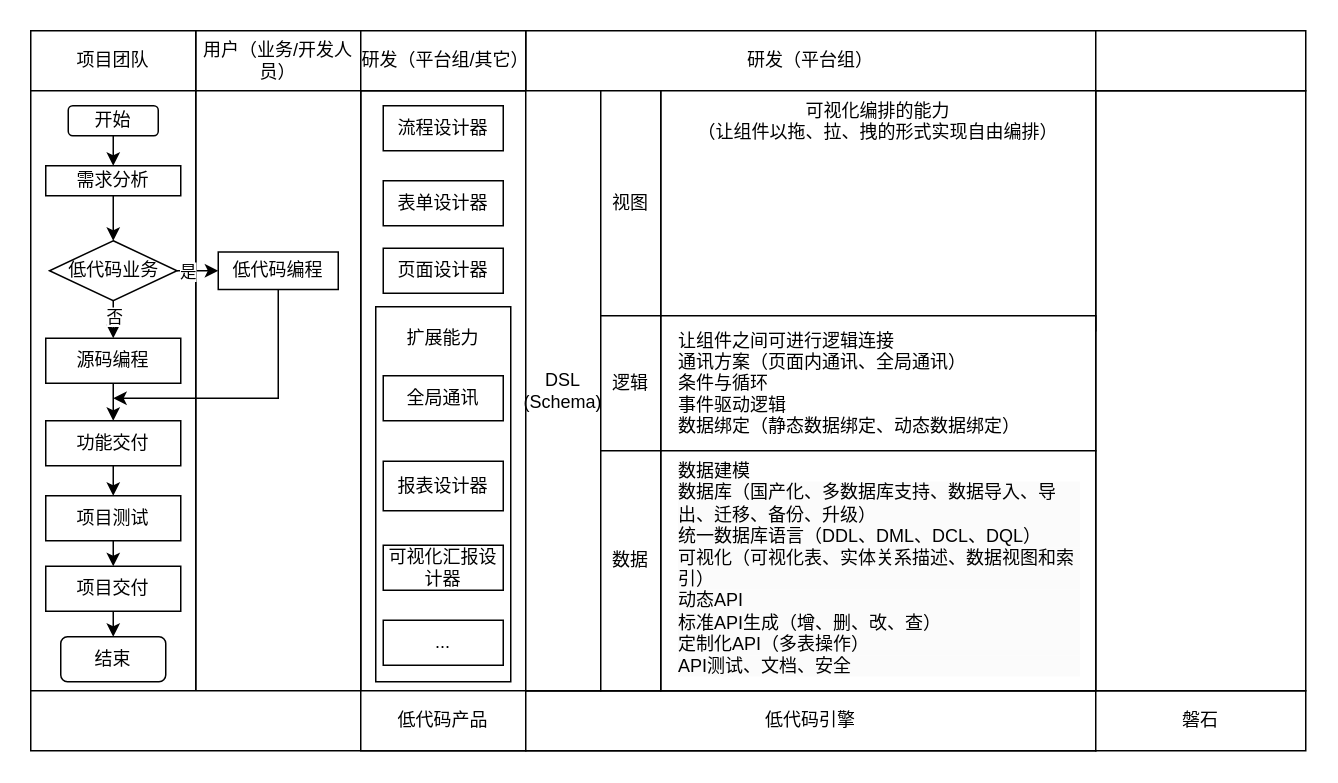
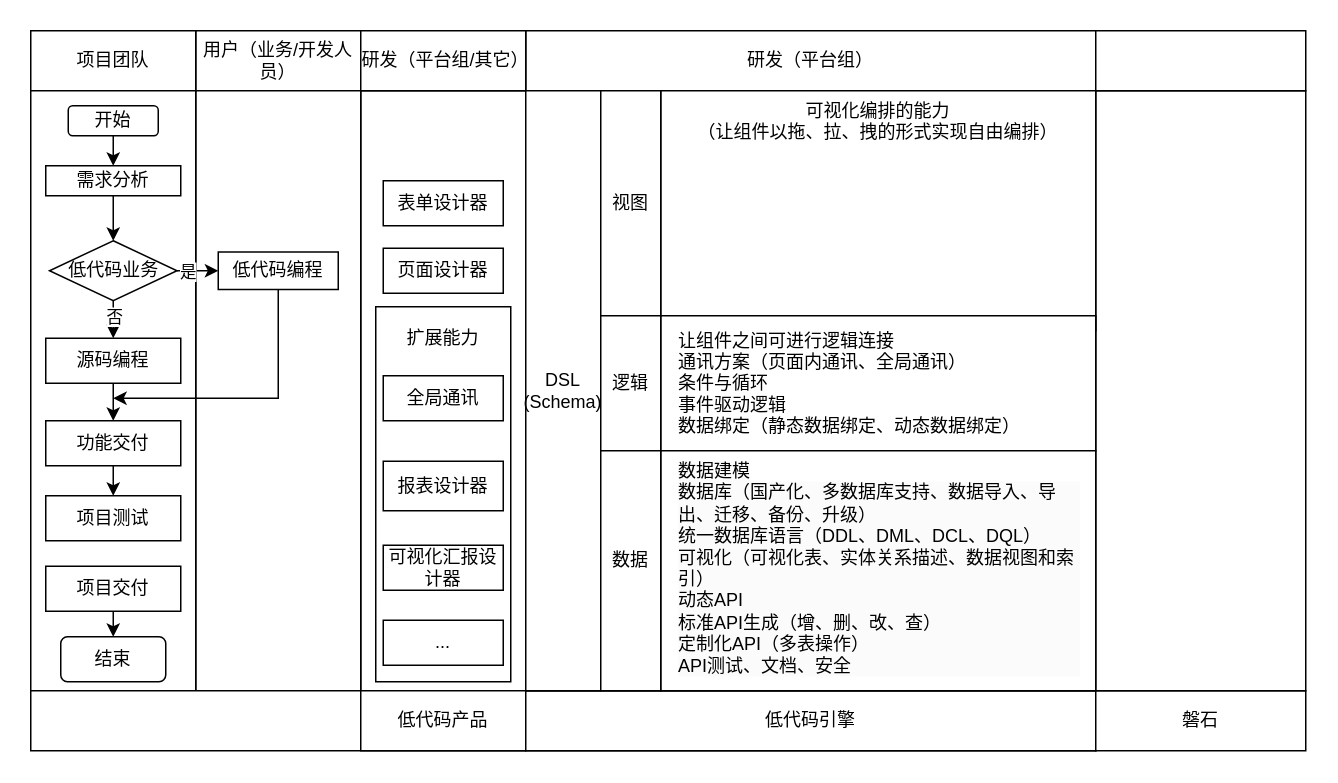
  <mxCell id="0" />
  <mxCell id="1" parent="0" />
  <mxCell id="2" value="" style="rounded=0;whiteSpace=wrap;html=1;fillColor=none;" vertex="1" parent="1"><mxGeometry x="240" y="60" width="110" height="400" as="geometry" /></mxCell>
  <mxCell id="3" value="" style="rounded=0;whiteSpace=wrap;html=1;fillColor=none;" vertex="1" parent="1"><mxGeometry x="250" y="204" width="90" height="250" as="geometry" /></mxCell>
  <mxCell id="4" value="研发（平台组）" style="rounded=0;whiteSpace=wrap;html=1;align=center;" vertex="1" parent="1"><mxGeometry x="350" y="20" width="380" height="40" as="geometry" /></mxCell>
  <mxCell id="5" value="用户（业务/开发人员）" style="rounded=0;whiteSpace=wrap;html=1;" vertex="1" parent="1"><mxGeometry x="130" y="20" width="110" height="40" as="geometry" /></mxCell>
  <mxCell id="6" value="研发（平台组/其它）" style="rounded=0;whiteSpace=wrap;html=1;" vertex="1" parent="1"><mxGeometry x="240" y="20" width="110" height="40" as="geometry" /></mxCell>
  <mxCell id="7" value="" style="rounded=0;whiteSpace=wrap;html=1;" vertex="1" parent="1"><mxGeometry x="130" y="60" width="110" height="400" as="geometry" /></mxCell>
  <mxCell id="8" value="项目团队" style="rounded=0;whiteSpace=wrap;html=1;" vertex="1" parent="1"><mxGeometry x="20" y="20" width="110" height="40" as="geometry" /></mxCell>
  <mxCell id="9" value="" style="rounded=0;whiteSpace=wrap;html=1;" vertex="1" parent="1"><mxGeometry x="20" y="60" width="110" height="400" as="geometry" /></mxCell>
  <mxCell id="10" value="开始" style="rounded=1;whiteSpace=wrap;html=1;" vertex="1" parent="1"><mxGeometry x="45" y="70" width="60" height="20" as="geometry" /></mxCell>
  <mxCell id="11" value="低代码业务" style="rhombus;whiteSpace=wrap;html=1;" vertex="1" parent="1"><mxGeometry x="32.5" y="160" width="85" height="40" as="geometry" /></mxCell>
  <mxCell id="12" value="需求分析" style="rounded=0;whiteSpace=wrap;html=1;" vertex="1" parent="1"><mxGeometry x="30" y="110" width="90" height="20" as="geometry" /></mxCell>
  <mxCell id="13" value="结束" style="rounded=1;whiteSpace=wrap;html=1;" vertex="1" parent="1"><mxGeometry x="40" y="424" width="70" height="30" as="geometry" /></mxCell>
  <mxCell id="14" value="项目测试" style="rounded=0;whiteSpace=wrap;html=1;" vertex="1" parent="1"><mxGeometry x="30" y="330" width="90" height="30" as="geometry" /></mxCell>
  <mxCell id="15" value="源码编程" style="rounded=0;whiteSpace=wrap;html=1;" vertex="1" parent="1"><mxGeometry x="30" y="225" width="90" height="30" as="geometry" /></mxCell>
  <mxCell id="16" value="项目交付" style="rounded=0;whiteSpace=wrap;html=1;" vertex="1" parent="1"><mxGeometry x="30" y="377" width="90" height="30" as="geometry" /></mxCell>
  <mxCell id="17" value="" style="endArrow=classic;html=1;rounded=0;exitX=0.5;exitY=1;exitDx=0;exitDy=0;" edge="1" parent="1" source="10" target="12"><mxGeometry width="50" height="50" relative="1" as="geometry"><mxPoint x="270" y="210" as="sourcePoint" /><mxPoint x="320" y="160" as="targetPoint" /></mxGeometry></mxCell>
  <mxCell id="18" value="" style="endArrow=classic;html=1;rounded=0;exitX=0.5;exitY=1;exitDx=0;exitDy=0;entryX=0.5;entryY=0;entryDx=0;entryDy=0;" edge="1" parent="1" source="12" target="11"><mxGeometry width="50" height="50" relative="1" as="geometry"><mxPoint x="74.76" y="150" as="sourcePoint" /><mxPoint x="74.76" y="170" as="targetPoint" /></mxGeometry></mxCell>
  <mxCell id="19" value="" style="endArrow=classic;html=1;rounded=0;exitX=0.5;exitY=1;exitDx=0;exitDy=0;" edge="1" parent="1" source="11" target="15"><mxGeometry width="50" height="50" relative="1" as="geometry"><mxPoint x="85" y="160" as="sourcePoint" /><mxPoint x="85" y="180" as="targetPoint" /></mxGeometry></mxCell>
  <mxCell id="20" value="否" style="edgeLabel;html=1;align=center;verticalAlign=middle;resizable=0;points=[];" vertex="1" connectable="0" parent="19"><mxGeometry x="-0.22" relative="1" as="geometry"><mxPoint as="offset" /></mxGeometry></mxCell>
  <mxCell id="21" value="" style="endArrow=classic;html=1;rounded=0;exitX=0.5;exitY=1;exitDx=0;exitDy=0;entryX=0.5;entryY=0;entryDx=0;entryDy=0;" edge="1" parent="1" source="15" target="24"><mxGeometry width="50" height="50" relative="1" as="geometry"><mxPoint x="85" y="230" as="sourcePoint" /><mxPoint x="85" y="260" as="targetPoint" /></mxGeometry></mxCell>
- <mxCell id="22" value="" style="endArrow=classic;html=1;rounded=0;exitX=0.5;exitY=1;exitDx=0;exitDy=0;entryX=0.5;entryY=0;entryDx=0;entryDy=0;" edge="1" parent="1" source="14" target="16"><mxGeometry width="50" height="50" relative="1" as="geometry"><mxPoint x="85" y="290" as="sourcePoint" /><mxPoint x="85" y="320" as="targetPoint" /></mxGeometry></mxCell>
  <mxCell id="23" value="" style="endArrow=classic;html=1;rounded=0;exitX=0.5;exitY=1;exitDx=0;exitDy=0;entryX=0.5;entryY=0;entryDx=0;entryDy=0;" edge="1" parent="1" source="16" target="13"><mxGeometry width="50" height="50" relative="1" as="geometry"><mxPoint x="85" y="350" as="sourcePoint" /><mxPoint x="85" y="370" as="targetPoint" /></mxGeometry></mxCell>
  <mxCell id="24" value="功能交付" style="rounded=0;whiteSpace=wrap;html=1;" vertex="1" parent="1"><mxGeometry x="30" y="280" width="90" height="30" as="geometry" /></mxCell>
  <mxCell id="25" value="" style="endArrow=classic;html=1;rounded=0;exitX=0.5;exitY=1;exitDx=0;exitDy=0;entryX=0.5;entryY=0;entryDx=0;entryDy=0;" edge="1" parent="1" source="24" target="14"><mxGeometry width="50" height="50" relative="1" as="geometry"><mxPoint x="74.76" y="310" as="sourcePoint" /><mxPoint x="74.76" y="327" as="targetPoint" /></mxGeometry></mxCell>
  <mxCell id="26" value="低代码编程" style="rounded=0;whiteSpace=wrap;html=1;" vertex="1" parent="1"><mxGeometry x="145" y="167.5" width="80" height="25" as="geometry" /></mxCell>
  <mxCell id="27" value="" style="endArrow=classic;html=1;rounded=0;exitX=0.5;exitY=1;exitDx=0;exitDy=0;" edge="1" parent="1" source="26"><mxGeometry width="50" height="50" relative="1" as="geometry"><mxPoint x="185" y="210" as="sourcePoint" /><mxPoint x="75" y="265" as="targetPoint" /><Array as="points"><mxPoint x="185" y="265" /></Array></mxGeometry></mxCell>
  <mxCell id="28" value="" style="endArrow=classic;html=1;rounded=0;entryX=0;entryY=0.5;entryDx=0;entryDy=0;exitX=1;exitY=0.5;exitDx=0;exitDy=0;" edge="1" parent="1" source="11" target="26"><mxGeometry width="50" height="50" relative="1" as="geometry"><mxPoint x="85" y="160" as="sourcePoint" /><mxPoint x="85" y="180" as="targetPoint" /></mxGeometry></mxCell>
  <mxCell id="29" value="是" style="edgeLabel;html=1;align=center;verticalAlign=middle;resizable=0;points=[];" vertex="1" connectable="0" parent="28"><mxGeometry x="-0.455" relative="1" as="geometry"><mxPoint as="offset" /></mxGeometry></mxCell>
- <mxCell id="30" value="流程设计器" style="rounded=0;whiteSpace=wrap;html=1;" vertex="1" parent="1"><mxGeometry x="255" y="70" width="80" height="30" as="geometry" /></mxCell>
  <mxCell id="31" value="表单设计器" style="rounded=0;whiteSpace=wrap;html=1;" vertex="1" parent="1"><mxGeometry x="255" y="120" width="80" height="30" as="geometry" /></mxCell>
  <mxCell id="32" value="页面设计器" style="rounded=0;whiteSpace=wrap;html=1;" vertex="1" parent="1"><mxGeometry x="255" y="165" width="80" height="30" as="geometry" /></mxCell>
  <mxCell id="33" value="报表设计器" style="rounded=0;whiteSpace=wrap;html=1;" vertex="1" parent="1"><mxGeometry x="255" y="307" width="80" height="33" as="geometry" /></mxCell>
  <mxCell id="34" value="全局通讯" style="rounded=0;whiteSpace=wrap;html=1;" vertex="1" parent="1"><mxGeometry x="255" y="250" width="80" height="30" as="geometry" /></mxCell>
  <mxCell id="35" value="可视化汇报设计器" style="rounded=0;whiteSpace=wrap;html=1;" vertex="1" parent="1"><mxGeometry x="255" y="363" width="80" height="30" as="geometry" /></mxCell>
  <mxCell id="36" value="..." style="rounded=0;whiteSpace=wrap;html=1;" vertex="1" parent="1"><mxGeometry x="255" y="413" width="80" height="30" as="geometry" /></mxCell>
  <mxCell id="37" value="" style="rounded=0;whiteSpace=wrap;html=1;" vertex="1" parent="1"><mxGeometry x="20" y="460" width="710" height="40" as="geometry" /></mxCell>
  <mxCell id="38" value="低代码产品" style="rounded=0;whiteSpace=wrap;html=1;" vertex="1" parent="1"><mxGeometry x="240" y="460" width="110" height="40" as="geometry" /></mxCell>
  <mxCell id="39" value="低代码引擎" style="rounded=0;whiteSpace=wrap;html=1;" vertex="1" parent="1"><mxGeometry x="350" y="460" width="380" height="40" as="geometry" /></mxCell>
  <mxCell id="40" value="" style="rounded=0;whiteSpace=wrap;html=1;" vertex="1" parent="1"><mxGeometry x="350" y="60" width="380" height="400" as="geometry" /></mxCell>
  <mxCell id="41" value="磐石" style="rounded=0;whiteSpace=wrap;html=1;" vertex="1" parent="1"><mxGeometry x="730" y="460" width="140" height="40" as="geometry" /></mxCell>
  <mxCell id="42" value="" style="rounded=0;whiteSpace=wrap;html=1;" vertex="1" parent="1"><mxGeometry x="730" y="60" width="140" height="400" as="geometry" /></mxCell>
  <mxCell id="43" value="" style="rounded=0;whiteSpace=wrap;html=1;" vertex="1" parent="1"><mxGeometry x="730" y="20" width="140" height="40" as="geometry" /></mxCell>
  <mxCell id="44" value="DSL&lt;div&gt;(Schema)&lt;/div&gt;" style="rounded=0;whiteSpace=wrap;html=1;" vertex="1" parent="1"><mxGeometry x="350" y="60" width="50" height="400" as="geometry" /></mxCell>
  <mxCell id="45" value="可视化编排的能力&lt;div&gt;（让组件以拖、拉、拽的形式实现自由编排）&lt;br&gt;&lt;div&gt;&lt;br&gt;&lt;div&gt;&lt;div&gt;&lt;div&gt;&lt;div&gt;&lt;br&gt;&lt;/div&gt;&lt;/div&gt;&lt;/div&gt;&lt;/div&gt;&lt;/div&gt;&lt;/div&gt;" style="rounded=0;whiteSpace=wrap;html=1;verticalAlign=top;" vertex="1" parent="1"><mxGeometry x="440" y="60" width="290" height="160" as="geometry" /></mxCell>
  <mxCell id="46" value="&lt;div&gt;&lt;br&gt;&lt;/div&gt;" style="rounded=0;whiteSpace=wrap;html=1;verticalAlign=top;" vertex="1" parent="1"><mxGeometry x="440" y="210" width="290" height="90" as="geometry" /></mxCell>
  <mxCell id="47" value="" style="rounded=0;whiteSpace=wrap;html=1;verticalAlign=top;" vertex="1" parent="1"><mxGeometry x="440" y="300" width="290" height="160" as="geometry" /></mxCell>
  <mxCell id="48" value="视图" style="rounded=0;whiteSpace=wrap;html=1;" vertex="1" parent="1"><mxGeometry x="400" y="60" width="40" height="150" as="geometry" /></mxCell>
  <mxCell id="49" value="逻辑" style="rounded=0;whiteSpace=wrap;html=1;" vertex="1" parent="1"><mxGeometry x="400" y="210" width="40" height="90" as="geometry" /></mxCell>
  <mxCell id="50" value="数据&lt;div&gt;&lt;br&gt;&lt;/div&gt;" style="rounded=0;whiteSpace=wrap;html=1;" vertex="1" parent="1"><mxGeometry x="400" y="300" width="40" height="160" as="geometry" /></mxCell>
  <mxCell id="51" value="扩展能力" style="text;html=1;align=center;verticalAlign=middle;whiteSpace=wrap;rounded=0;" vertex="1" parent="1"><mxGeometry x="265" y="210" width="60" height="30" as="geometry" /></mxCell>
  <mxCell id="52" value="&lt;span style=&quot;color: rgb(0, 0, 0); font-family: Helvetica; font-size: 12px; font-style: normal; font-variant-ligatures: normal; font-variant-caps: normal; font-weight: 400; letter-spacing: normal; orphans: 2; text-align: left; text-indent: 0px; text-transform: none; widows: 2; word-spacing: 0px; -webkit-text-stroke-width: 0px; white-space: normal; background-color: rgb(251, 251, 251); text-decoration-thickness: initial; text-decoration-style: initial; text-decoration-color: initial; display: inline !important; float: none;&quot;&gt;数据建模&lt;/span&gt;&lt;div style=&quot;forced-color-adjust: none; color: rgb(0, 0, 0); font-family: Helvetica; font-size: 12px; font-style: normal; font-variant-ligatures: normal; font-variant-caps: normal; font-weight: 400; letter-spacing: normal; orphans: 2; text-align: left; text-indent: 0px; text-transform: none; widows: 2; word-spacing: 0px; -webkit-text-stroke-width: 0px; white-space: normal; background-color: rgb(251, 251, 251); text-decoration-thickness: initial; text-decoration-style: initial; text-decoration-color: initial;&quot;&gt;数据库（国产化、多数据库支持、数据导入、导出、迁移、备份、升级）&lt;/div&gt;&lt;div style=&quot;forced-color-adjust: none; color: rgb(0, 0, 0); font-family: Helvetica; font-size: 12px; font-style: normal; font-variant-ligatures: normal; font-variant-caps: normal; font-weight: 400; letter-spacing: normal; orphans: 2; text-align: left; text-indent: 0px; text-transform: none; widows: 2; word-spacing: 0px; -webkit-text-stroke-width: 0px; white-space: normal; background-color: rgb(251, 251, 251); text-decoration-thickness: initial; text-decoration-style: initial; text-decoration-color: initial;&quot;&gt;统一数据库语言（DDL、DML、DCL、DQL）&lt;/div&gt;&lt;div style=&quot;forced-color-adjust: none; color: rgb(0, 0, 0); font-family: Helvetica; font-size: 12px; font-style: normal; font-variant-ligatures: normal; font-variant-caps: normal; font-weight: 400; letter-spacing: normal; orphans: 2; text-align: left; text-indent: 0px; text-transform: none; widows: 2; word-spacing: 0px; -webkit-text-stroke-width: 0px; white-space: normal; background-color: rgb(251, 251, 251); text-decoration-thickness: initial; text-decoration-style: initial; text-decoration-color: initial;&quot;&gt;可视化（可视化表、实体关系描述、数据视图和索引）&lt;/div&gt;&lt;div style=&quot;forced-color-adjust: none; color: rgb(0, 0, 0); font-family: Helvetica; font-size: 12px; font-style: normal; font-variant-ligatures: normal; font-variant-caps: normal; font-weight: 400; letter-spacing: normal; orphans: 2; text-align: left; text-indent: 0px; text-transform: none; widows: 2; word-spacing: 0px; -webkit-text-stroke-width: 0px; white-space: normal; background-color: rgb(251, 251, 251); text-decoration-thickness: initial; text-decoration-style: initial; text-decoration-color: initial;&quot;&gt;动态API&lt;/div&gt;&lt;div style=&quot;forced-color-adjust: none; color: rgb(0, 0, 0); font-family: Helvetica; font-size: 12px; font-style: normal; font-variant-ligatures: normal; font-variant-caps: normal; font-weight: 400; letter-spacing: normal; orphans: 2; text-align: left; text-indent: 0px; text-transform: none; widows: 2; word-spacing: 0px; -webkit-text-stroke-width: 0px; white-space: normal; background-color: rgb(251, 251, 251); text-decoration-thickness: initial; text-decoration-style: initial; text-decoration-color: initial;&quot;&gt;标准API生成（增、删、改、查）&lt;/div&gt;&lt;div style=&quot;forced-color-adjust: none; color: rgb(0, 0, 0); font-family: Helvetica; font-size: 12px; font-style: normal; font-variant-ligatures: normal; font-variant-caps: normal; font-weight: 400; letter-spacing: normal; orphans: 2; text-align: left; text-indent: 0px; text-transform: none; widows: 2; word-spacing: 0px; -webkit-text-stroke-width: 0px; white-space: normal; background-color: rgb(251, 251, 251); text-decoration-thickness: initial; text-decoration-style: initial; text-decoration-color: initial;&quot;&gt;定制化API（多表操作）&lt;/div&gt;&lt;div style=&quot;forced-color-adjust: none; color: rgb(0, 0, 0); font-family: Helvetica; font-size: 12px; font-style: normal; font-variant-ligatures: normal; font-variant-caps: normal; font-weight: 400; letter-spacing: normal; orphans: 2; text-align: left; text-indent: 0px; text-transform: none; widows: 2; word-spacing: 0px; -webkit-text-stroke-width: 0px; white-space: normal; background-color: rgb(251, 251, 251); text-decoration-thickness: initial; text-decoration-style: initial; text-decoration-color: initial;&quot;&gt;API测试、文档、安全&lt;/div&gt;" style="text;whiteSpace=wrap;html=1;" vertex="1" parent="1"><mxGeometry x="450" y="300" width="270" height="160" as="geometry" /></mxCell>
  <mxCell id="53" value="&lt;div style=&quot;&quot;&gt;&lt;div&gt;让组件之间可进行逻辑连接&lt;/div&gt;&lt;/div&gt;&lt;div style=&quot;&quot;&gt;&lt;span style=&quot;background-color: initial;&quot;&gt;通讯方案（页面内通讯、全局通讯）&lt;/span&gt;&lt;/div&gt;&lt;div style=&quot;&quot;&gt;条件与循环&lt;/div&gt;&lt;div style=&quot;&quot;&gt;事件驱动逻辑&lt;/div&gt;&lt;div style=&quot;&quot;&gt;数据绑定（静态数据绑定、动态数据绑定）&lt;/div&gt;" style="text;html=1;align=left;verticalAlign=middle;whiteSpace=wrap;rounded=0;" vertex="1" parent="1"><mxGeometry x="450" y="215" width="270" height="80" as="geometry" /></mxCell>
